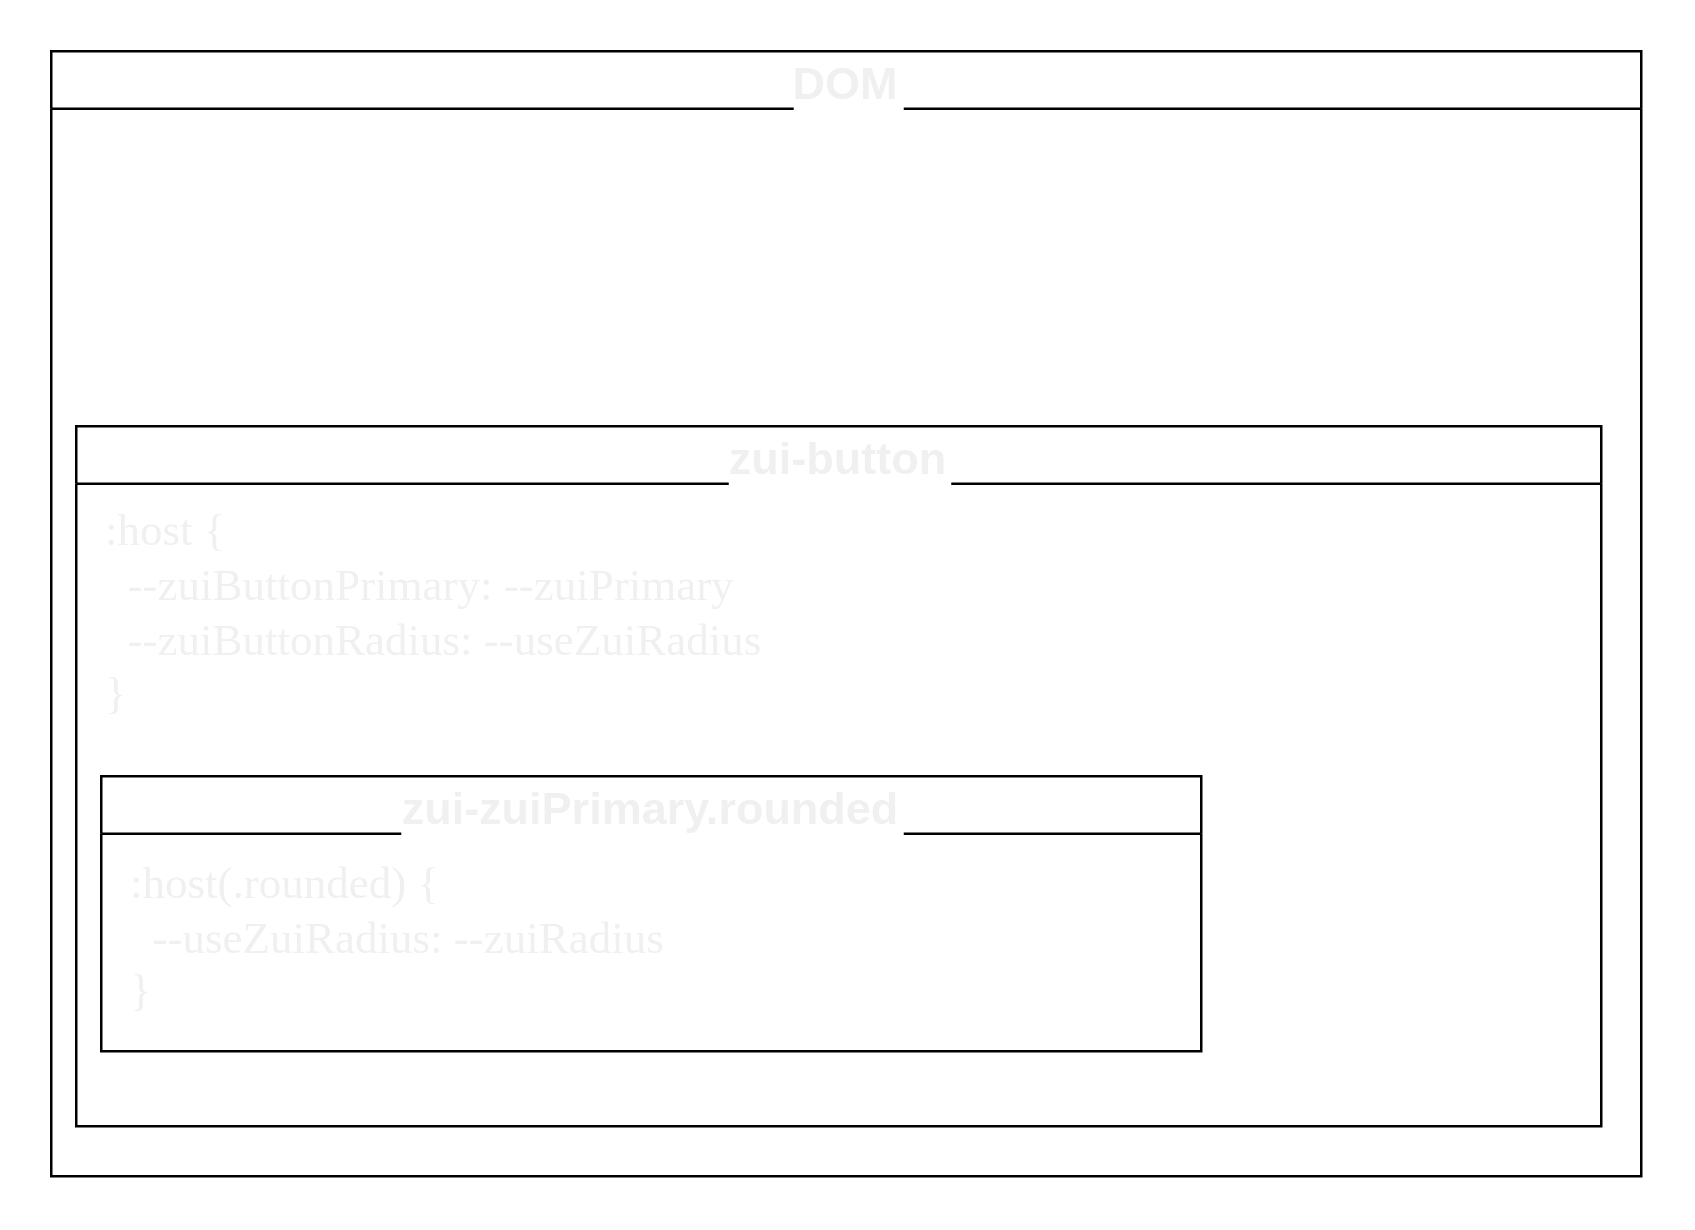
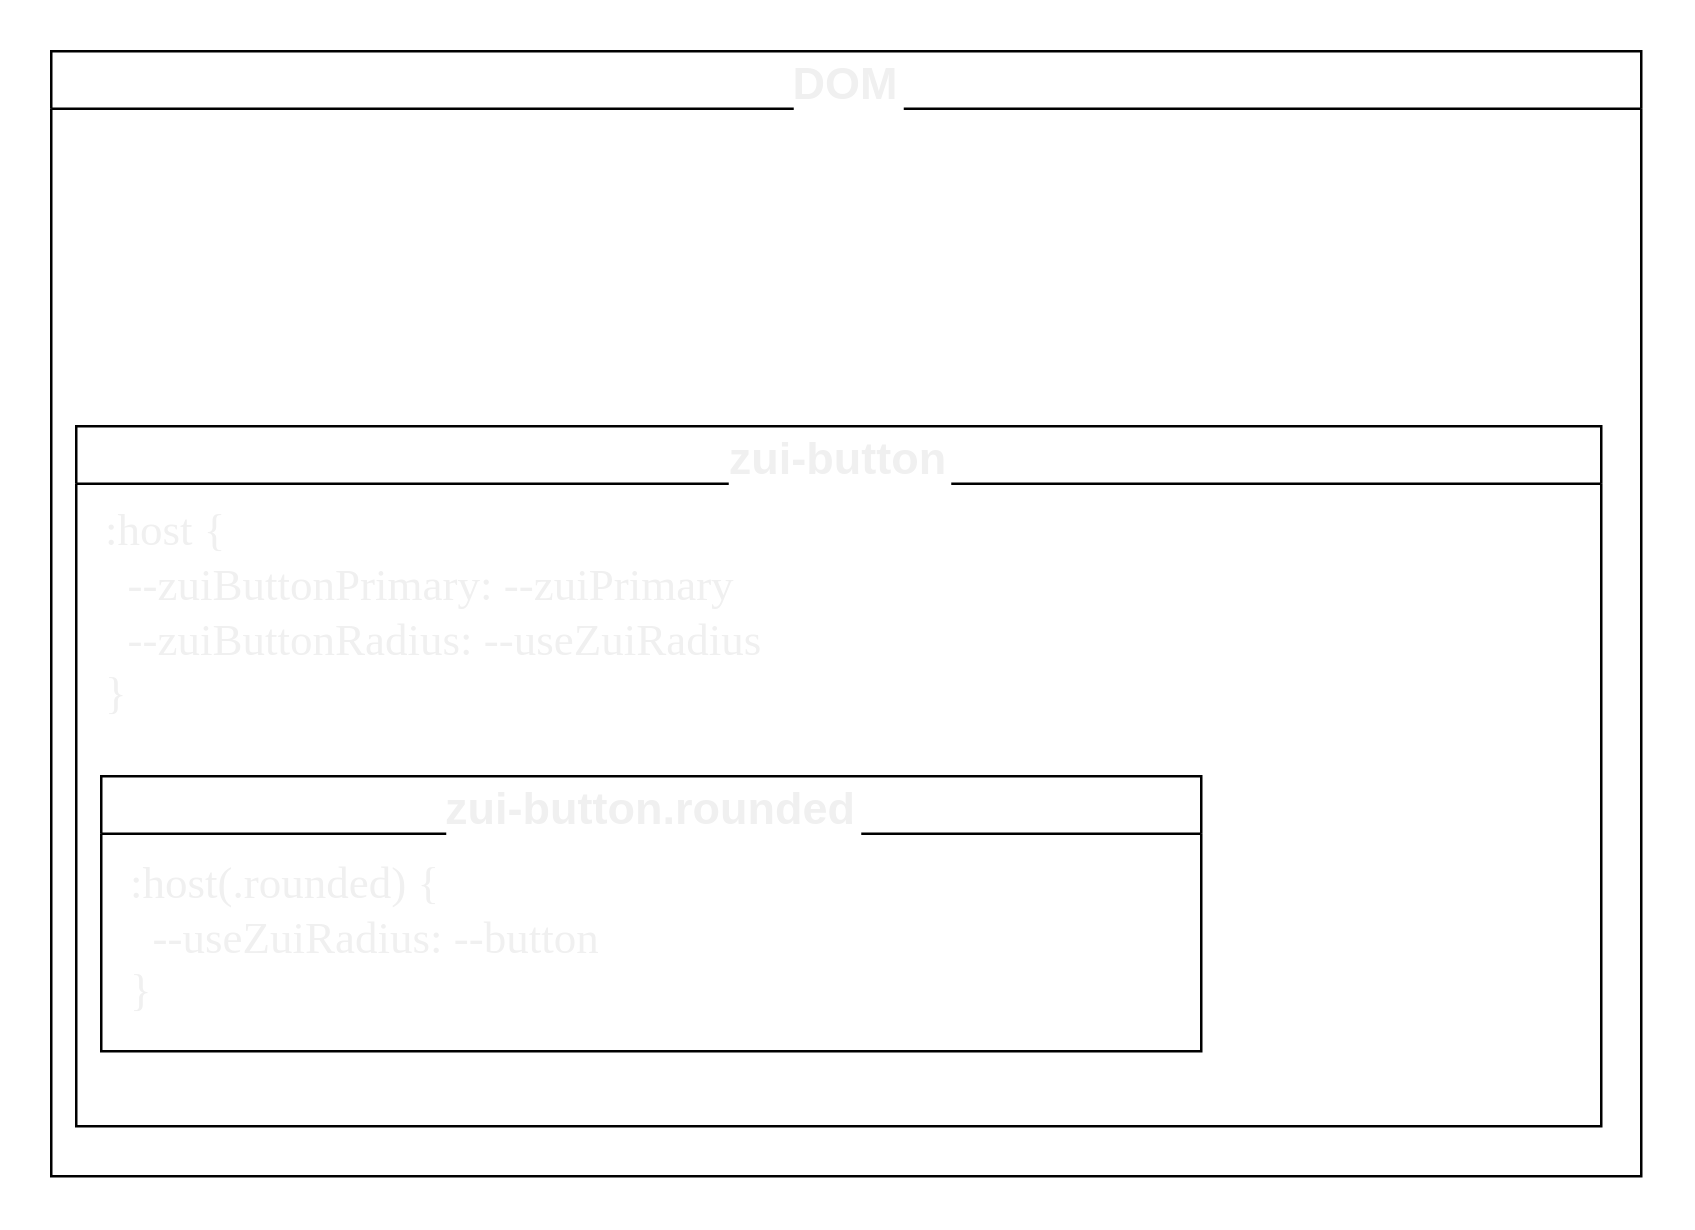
  <mxCell id="0" />
  <mxCell id="1" parent="0" />
  <mxCell id="2" value="DOM" style="swimlane;fontSize=18;fontColor=#F0F0F0;labelBackgroundColor=default;" vertex="1" parent="1"><mxGeometry x="20" y="20" width="636" height="450" as="geometry"><mxRectangle x="20" y="40" width="190" height="30" as="alternateBounds" /></mxGeometry></mxCell>
  <mxCell id="3" value="zui-button" style="swimlane;labelBackgroundColor=default;fontSize=18;fontColor=#F0F0F0;" vertex="1" parent="2"><mxGeometry x="10" y="150" width="610" height="280" as="geometry" /></mxCell>
  <mxCell id="4" value=":host {&lt;br&gt;&lt;div&gt;&amp;nbsp; --zuiButtonPrimary: --zuiPrimary&lt;/div&gt;&lt;div&gt;&lt;span&gt;&amp;nbsp; --zuiButtonRadius: --useZuiRadius&lt;/span&gt;&lt;/div&gt;&lt;div&gt;&lt;span&gt;}&lt;/span&gt;&lt;/div&gt;" style="text;html=1;align=left;verticalAlign=middle;resizable=0;points=[];autosize=1;strokeColor=none;fillColor=none;fontSize=18;fontColor=#F0F0F0;labelBackgroundColor=default;fontFamily=Cascadia Code;" vertex="1" parent="3"><mxGeometry x="10" y="30" width="380" height="90" as="geometry" /></mxCell>
- <mxCell id="5" value="zui-zuiPrimary.rounded" style="swimlane;labelBackgroundColor=default;fontSize=18;fontColor=#F0F0F0;" vertex="1" parent="3"><mxGeometry x="10" y="140" width="440" height="110" as="geometry" /></mxCell>
- <mxCell id="6" value=":host(.rounded) {&lt;br&gt;&lt;div&gt;&amp;nbsp; --useZuiRadius: --zuiRadius&lt;/div&gt;&lt;div&gt;&lt;span&gt;}&lt;/span&gt;&lt;/div&gt;" style="text;html=1;align=left;verticalAlign=middle;resizable=0;points=[];autosize=1;strokeColor=none;fillColor=none;fontSize=18;fontColor=#F0F0F0;labelBackgroundColor=default;fontFamily=Cascadia Code;" vertex="1" parent="5"><mxGeometry x="10" y="30" width="320" height="70" as="geometry" /></mxCell>
+ <mxCell id="5" value="zui-button.rounded" style="swimlane;labelBackgroundColor=default;fontSize=18;fontColor=#F0F0F0;" vertex="1" parent="3"><mxGeometry x="10" y="140" width="440" height="110" as="geometry" /></mxCell>
+ <mxCell id="6" value=":host(.rounded) {&lt;br&gt;&lt;div&gt;&amp;nbsp; --useZuiRadius: --button&lt;/div&gt;&lt;div&gt;&lt;span&gt;}&lt;/span&gt;&lt;/div&gt;" style="text;html=1;align=left;verticalAlign=middle;resizable=0;points=[];autosize=1;strokeColor=none;fillColor=none;fontSize=18;fontColor=#F0F0F0;labelBackgroundColor=default;fontFamily=Cascadia Code;" vertex="1" parent="5"><mxGeometry x="10" y="30" width="320" height="70" as="geometry" /></mxCell>
